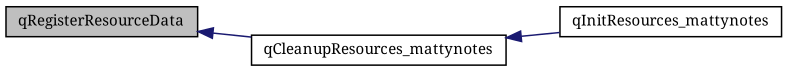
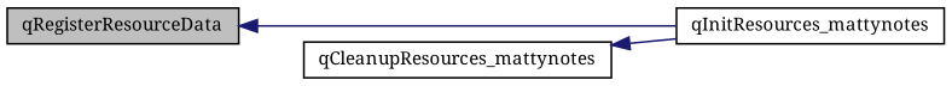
  digraph {
    fontname="Noto Serif"
    rankdir=LR
    node [color=black fillcolor=white fontname="Noto Serif" fontsize=10 shape=record style=filled]
    edge [color=midnightblue dir=back fontname="Noto Serif" fontsize=10 labelfontname=Helvetica labelfontsize=10 style=solid]
    n1 [fillcolor=grey75 fontcolor=black height=0.2 label=qRegisterResourceData width=0.4]
    n2 [height=0.2 label=qInitResources_mattynotes width=0.4]
    n3 [height=0.2 label=qCleanupResources_mattynotes width=0.4]
-   n1 -> n3
+   n1 -> n2
    n3 -> n2
  }
